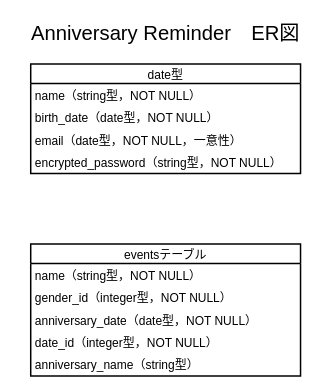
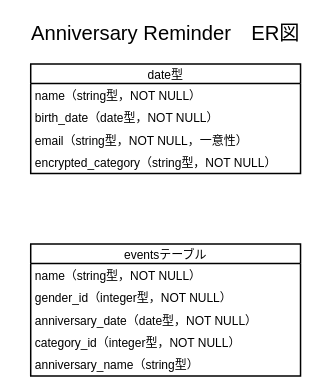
  <mxCell id="0" />
  <mxCell id="1" parent="0" />
  <mxCell id="2" value="Anniversary Reminder　ER図" style="text;strokeColor=none;fillColor=none;spacingLeft=4;spacingRight=4;overflow=hidden;rotatable=0;points=[[0,0.5],[1,0.5]];portConstraint=eastwest;fontSize=27;align=center;strokeWidth=2;" vertex="1" parent="1"><mxGeometry x="20" y="20" width="400" height="40" as="geometry" /></mxCell>
  <mxCell id="3" value="date型" style="swimlane;fontStyle=0;childLayout=stackLayout;horizontal=1;startSize=26;horizontalStack=0;resizeParent=1;resizeParentMax=0;resizeLast=0;collapsible=1;marginBottom=0;align=center;fontSize=16;strokeWidth=2;" vertex="1" parent="1"><mxGeometry x="40" y="85" width="360" height="146" as="geometry" /></mxCell>
  <mxCell id="4" value="name（string型，NOT NULL）" style="text;strokeColor=none;fillColor=none;spacingLeft=4;spacingRight=4;overflow=hidden;rotatable=0;points=[[0,0.5],[1,0.5]];portConstraint=eastwest;fontSize=16;" vertex="1" parent="3"><mxGeometry y="26" width="360" height="30" as="geometry" /></mxCell>
  <mxCell id="5" value="birth_date（date型，NOT NULL）" style="text;strokeColor=none;fillColor=none;spacingLeft=4;spacingRight=4;overflow=hidden;rotatable=0;points=[[0,0.5],[1,0.5]];portConstraint=eastwest;fontSize=16;" vertex="1" parent="3"><mxGeometry y="56" width="360" height="30" as="geometry" /></mxCell>
- <mxCell id="6" value="email（date型，NOT NULL，一意性）" style="text;strokeColor=none;fillColor=none;spacingLeft=4;spacingRight=4;overflow=hidden;rotatable=0;points=[[0,0.5],[1,0.5]];portConstraint=eastwest;fontSize=16;" vertex="1" parent="3"><mxGeometry y="86" width="360" height="30" as="geometry" /></mxCell>
- <mxCell id="7" value="encrypted_password（string型，NOT NULL）" style="text;strokeColor=none;fillColor=none;spacingLeft=4;spacingRight=4;overflow=hidden;rotatable=0;points=[[0,0.5],[1,0.5]];portConstraint=eastwest;fontSize=16;" vertex="1" parent="3"><mxGeometry y="116" width="360" height="30" as="geometry" /></mxCell>
+ <mxCell id="6" value="email（string型，NOT NULL，一意性）" style="text;strokeColor=none;fillColor=none;spacingLeft=4;spacingRight=4;overflow=hidden;rotatable=0;points=[[0,0.5],[1,0.5]];portConstraint=eastwest;fontSize=16;" vertex="1" parent="3"><mxGeometry y="86" width="360" height="30" as="geometry" /></mxCell>
+ <mxCell id="7" value="encrypted_category（string型，NOT NULL）" style="text;strokeColor=none;fillColor=none;spacingLeft=4;spacingRight=4;overflow=hidden;rotatable=0;points=[[0,0.5],[1,0.5]];portConstraint=eastwest;fontSize=16;" vertex="1" parent="3"><mxGeometry y="116" width="360" height="30" as="geometry" /></mxCell>
  <mxCell id="8" value="eventsテーブル" style="swimlane;fontStyle=0;childLayout=stackLayout;horizontal=1;startSize=26;horizontalStack=0;resizeParent=1;resizeParentMax=0;resizeLast=0;collapsible=1;marginBottom=0;align=center;fontSize=16;strokeWidth=2;" vertex="1" parent="1"><mxGeometry x="40" y="325" width="360" height="176" as="geometry" /></mxCell>
  <mxCell id="9" value="name（string型，NOT NULL）" style="text;strokeColor=none;fillColor=none;spacingLeft=4;spacingRight=4;overflow=hidden;rotatable=0;points=[[0,0.5],[1,0.5]];portConstraint=eastwest;fontSize=16;" vertex="1" parent="8"><mxGeometry y="26" width="360" height="30" as="geometry" /></mxCell>
  <mxCell id="10" value="gender_id（integer型，NOT NULL）" style="text;strokeColor=none;fillColor=none;spacingLeft=4;spacingRight=4;overflow=hidden;rotatable=0;points=[[0,0.5],[1,0.5]];portConstraint=eastwest;fontSize=16;" vertex="1" parent="8"><mxGeometry y="56" width="360" height="30" as="geometry" /></mxCell>
  <mxCell id="11" value="anniversary_date（date型，NOT NULL）" style="text;strokeColor=none;fillColor=none;spacingLeft=4;spacingRight=4;overflow=hidden;rotatable=0;points=[[0,0.5],[1,0.5]];portConstraint=eastwest;fontSize=16;" vertex="1" parent="8"><mxGeometry y="86" width="360" height="30" as="geometry" /></mxCell>
- <mxCell id="12" value="date_id（integer型，NOT NULL）" style="text;strokeColor=none;fillColor=none;spacingLeft=4;spacingRight=4;overflow=hidden;rotatable=0;points=[[0,0.5],[1,0.5]];portConstraint=eastwest;fontSize=16;" vertex="1" parent="8"><mxGeometry y="116" width="360" height="30" as="geometry" /></mxCell>
+ <mxCell id="12" value="category_id（integer型，NOT NULL）" style="text;strokeColor=none;fillColor=none;spacingLeft=4;spacingRight=4;overflow=hidden;rotatable=0;points=[[0,0.5],[1,0.5]];portConstraint=eastwest;fontSize=16;" vertex="1" parent="8"><mxGeometry y="116" width="360" height="30" as="geometry" /></mxCell>
  <mxCell id="13" value="anniversary_name（string型）" style="text;strokeColor=none;fillColor=none;spacingLeft=4;spacingRight=4;overflow=hidden;rotatable=0;points=[[0,0.5],[1,0.5]];portConstraint=eastwest;fontSize=16;" vertex="1" parent="8"><mxGeometry y="146" width="360" height="30" as="geometry" /></mxCell>
